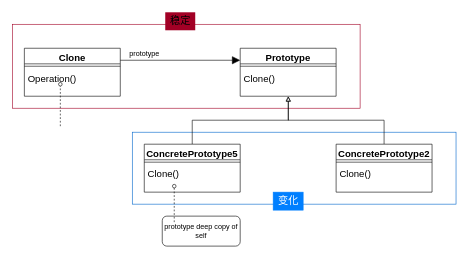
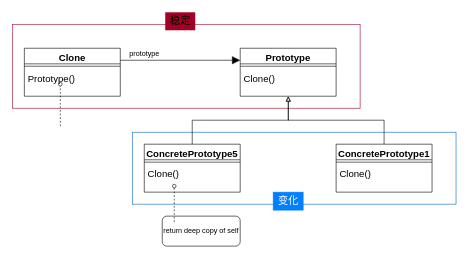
  <mxCell id="0" />
  <mxCell id="1" parent="0" />
  <mxCell id="2" value="" style="rounded=0;whiteSpace=wrap;html=1;fillColor=none;strokeColor=#A20025;" parent="1" vertex="1"><mxGeometry x="20" y="40" width="580" height="140" as="geometry" /></mxCell>
  <mxCell id="3" value="" style="rounded=0;whiteSpace=wrap;html=1;shadow=0;glass=0;labelBackgroundColor=none;sketch=0;fontColor=#f0f0f0;gradientColor=none;fillColor=none;strokeColor=#0066CC;" parent="1" vertex="1"><mxGeometry x="220" y="220" width="540" height="120" as="geometry" /></mxCell>
  <mxCell id="4" value="Clone" style="swimlane;fontStyle=1;align=center;verticalAlign=top;childLayout=stackLayout;horizontal=1;startSize=26;horizontalStack=0;resizeParent=1;resizeParentMax=0;resizeLast=0;collapsible=1;marginBottom=0;fontSize=16;" parent="1" vertex="1"><mxGeometry x="40" y="80" width="160" height="80" as="geometry"><mxRectangle x="80" y="120" width="140" height="26" as="alternateBounds" /></mxGeometry></mxCell>
  <mxCell id="5" value="" style="line;strokeWidth=1;fillColor=none;align=left;verticalAlign=middle;spacingTop=-1;spacingLeft=3;spacingRight=3;rotatable=0;labelPosition=right;points=[];portConstraint=eastwest;" parent="4" vertex="1"><mxGeometry y="26" width="160" height="8" as="geometry" /></mxCell>
- <mxCell id="6" value="Operation()" style="text;strokeColor=none;fillColor=none;align=left;verticalAlign=top;spacingLeft=4;spacingRight=4;overflow=hidden;rotatable=0;points=[[0,0.5],[1,0.5]];portConstraint=eastwest;fontSize=16;" parent="4" vertex="1"><mxGeometry y="34" width="160" height="46" as="geometry" /></mxCell>
+ <mxCell id="6" value="Prototype()" style="text;strokeColor=none;fillColor=none;align=left;verticalAlign=top;spacingLeft=4;spacingRight=4;overflow=hidden;rotatable=0;points=[[0,0.5],[1,0.5]];portConstraint=eastwest;fontSize=16;" parent="4" vertex="1"><mxGeometry y="34" width="160" height="46" as="geometry" /></mxCell>
  <mxCell id="7" value="" style="endArrow=oval;dashed=1;html=1;strokeWidth=1;fontSize=13;fontColor=#f0f0f0;startArrow=none;startFill=0;endFill=0;" parent="4" edge="1"><mxGeometry width="50" height="50" relative="1" as="geometry"><mxPoint x="60" y="130" as="sourcePoint" /><mxPoint x="60" y="60" as="targetPoint" /></mxGeometry></mxCell>
  <mxCell id="8" value="" style="endArrow=block;html=1;endFill=1;endSize=11;" parent="1" edge="1"><mxGeometry width="50" height="50" relative="1" as="geometry"><mxPoint x="200" y="100" as="sourcePoint" /><mxPoint x="400" y="100" as="targetPoint" /></mxGeometry></mxCell>
  <mxCell id="9" value="稳定" style="text;html=1;align=center;verticalAlign=middle;resizable=0;points=[];autosize=1;fontSize=17;labelBackgroundColor=none;labelBorderColor=none;fillColor=#A20025;shadow=0;sketch=0;glass=0;" parent="1" vertex="1"><mxGeometry x="275" y="20" width="50" height="30" as="geometry" /></mxCell>
  <mxCell id="10" value="变化" style="text;html=1;align=center;verticalAlign=middle;resizable=0;points=[];autosize=1;fontColor=#ffffff;fontSize=17;fillColor=#007FFF;strokeColor=#007FFF;" parent="1" vertex="1"><mxGeometry x="455" y="320" width="50" height="30" as="geometry" /></mxCell>
  <mxCell id="11" value="Prototype" style="swimlane;fontStyle=1;align=center;verticalAlign=top;childLayout=stackLayout;horizontal=1;startSize=26;horizontalStack=0;resizeParent=1;resizeParentMax=0;resizeLast=0;collapsible=1;marginBottom=0;fontSize=16;" parent="1" vertex="1"><mxGeometry x="400" y="80" width="160" height="80" as="geometry"><mxRectangle x="80" y="120" width="140" height="26" as="alternateBounds" /></mxGeometry></mxCell>
  <mxCell id="12" value="" style="line;strokeWidth=1;fillColor=none;align=left;verticalAlign=middle;spacingTop=-1;spacingLeft=3;spacingRight=3;rotatable=0;labelPosition=right;points=[];portConstraint=eastwest;" parent="11" vertex="1"><mxGeometry y="26" width="160" height="8" as="geometry" /></mxCell>
  <mxCell id="13" value="Clone()" style="text;strokeColor=none;fillColor=none;align=left;verticalAlign=top;spacingLeft=4;spacingRight=4;overflow=hidden;rotatable=0;points=[[0,0.5],[1,0.5]];portConstraint=eastwest;fontSize=16;" parent="11" vertex="1"><mxGeometry y="34" width="160" height="46" as="geometry" /></mxCell>
  <mxCell id="14" style="edgeStyle=orthogonalEdgeStyle;rounded=0;orthogonalLoop=1;jettySize=auto;html=1;entryX=0.503;entryY=1.011;entryDx=0;entryDy=0;entryPerimeter=0;endArrow=block;endFill=0;" parent="1" source="15" target="13" edge="1"><mxGeometry relative="1" as="geometry" /></mxCell>
  <mxCell id="15" value="ConcretePrototype5" style="swimlane;fontStyle=1;align=center;verticalAlign=top;childLayout=stackLayout;horizontal=1;startSize=26;horizontalStack=0;resizeParent=1;resizeParentMax=0;resizeLast=0;collapsible=1;marginBottom=0;fontSize=16;" parent="1" vertex="1"><mxGeometry x="240" y="240" width="160" height="80" as="geometry"><mxRectangle x="80" y="120" width="140" height="26" as="alternateBounds" /></mxGeometry></mxCell>
  <mxCell id="16" value="" style="line;strokeWidth=1;fillColor=none;align=left;verticalAlign=middle;spacingTop=-1;spacingLeft=3;spacingRight=3;rotatable=0;labelPosition=right;points=[];portConstraint=eastwest;" parent="15" vertex="1"><mxGeometry y="26" width="160" height="8" as="geometry" /></mxCell>
  <mxCell id="17" value="Clone()" style="text;strokeColor=none;fillColor=none;align=left;verticalAlign=top;spacingLeft=4;spacingRight=4;overflow=hidden;rotatable=0;points=[[0,0.5],[1,0.5]];portConstraint=eastwest;fontSize=16;" parent="15" vertex="1"><mxGeometry y="34" width="160" height="46" as="geometry" /></mxCell>
  <mxCell id="18" style="edgeStyle=orthogonalEdgeStyle;rounded=0;orthogonalLoop=1;jettySize=auto;html=1;endArrow=block;endFill=0;" parent="1" source="19" edge="1"><mxGeometry relative="1" as="geometry"><mxPoint x="480" y="160" as="targetPoint" /><Array as="points"><mxPoint x="640" y="200" /><mxPoint x="480" y="200" /></Array></mxGeometry></mxCell>
- <mxCell id="19" value="ConcretePrototype2" style="swimlane;fontStyle=1;align=center;verticalAlign=top;childLayout=stackLayout;horizontal=1;startSize=26;horizontalStack=0;resizeParent=1;resizeParentMax=0;resizeLast=0;collapsible=1;marginBottom=0;fontSize=16;" parent="1" vertex="1"><mxGeometry x="560" y="240" width="160" height="80" as="geometry"><mxRectangle x="80" y="120" width="140" height="26" as="alternateBounds" /></mxGeometry></mxCell>
+ <mxCell id="19" value="ConcretePrototype1" style="swimlane;fontStyle=1;align=center;verticalAlign=top;childLayout=stackLayout;horizontal=1;startSize=26;horizontalStack=0;resizeParent=1;resizeParentMax=0;resizeLast=0;collapsible=1;marginBottom=0;fontSize=16;" parent="1" vertex="1"><mxGeometry x="560" y="240" width="160" height="80" as="geometry"><mxRectangle x="80" y="120" width="140" height="26" as="alternateBounds" /></mxGeometry></mxCell>
  <mxCell id="20" value="" style="line;strokeWidth=1;fillColor=none;align=left;verticalAlign=middle;spacingTop=-1;spacingLeft=3;spacingRight=3;rotatable=0;labelPosition=right;points=[];portConstraint=eastwest;" parent="19" vertex="1"><mxGeometry y="26" width="160" height="8" as="geometry" /></mxCell>
  <mxCell id="21" value="Clone()" style="text;strokeColor=none;fillColor=none;align=left;verticalAlign=top;spacingLeft=4;spacingRight=4;overflow=hidden;rotatable=0;points=[[0,0.5],[1,0.5]];portConstraint=eastwest;fontSize=16;" parent="19" vertex="1"><mxGeometry y="34" width="160" height="46" as="geometry" /></mxCell>
  <mxCell id="22" value="" style="endArrow=oval;dashed=1;html=1;strokeWidth=1;fontSize=13;fontColor=#f0f0f0;startArrow=none;startFill=0;endFill=0;" parent="1" edge="1"><mxGeometry width="50" height="50" relative="1" as="geometry"><mxPoint x="290" y="370" as="sourcePoint" /><mxPoint x="290" y="310" as="targetPoint" /></mxGeometry></mxCell>
- <mxCell id="23" value="prototype deep copy of self" style="rounded=1;whiteSpace=wrap;html=1;fillColor=none;" parent="1" vertex="1"><mxGeometry x="270" y="360" width="130" height="50" as="geometry" /></mxCell>
+ <mxCell id="23" value="return deep copy of self" style="rounded=1;whiteSpace=wrap;html=1;fillColor=none;" parent="1" vertex="1"><mxGeometry x="270" y="360" width="130" height="50" as="geometry" /></mxCell>
  <mxCell id="24" value="prototype" style="text;html=1;align=center;verticalAlign=middle;resizable=0;points=[];autosize=1;strokeColor=none;" parent="1" vertex="1"><mxGeometry x="205" y="80" width="70" height="20" as="geometry" /></mxCell>
